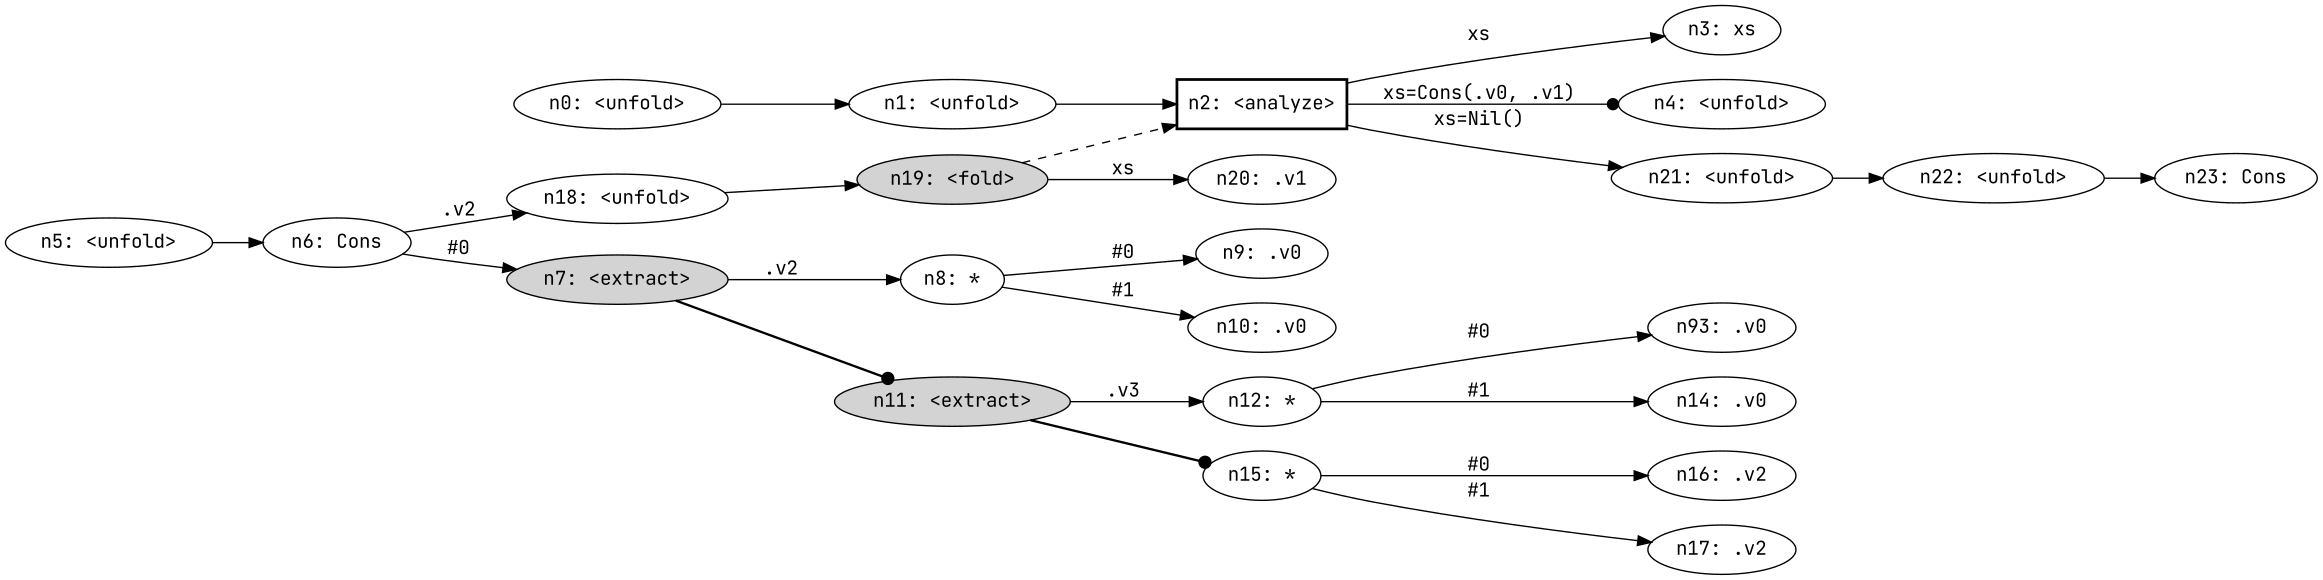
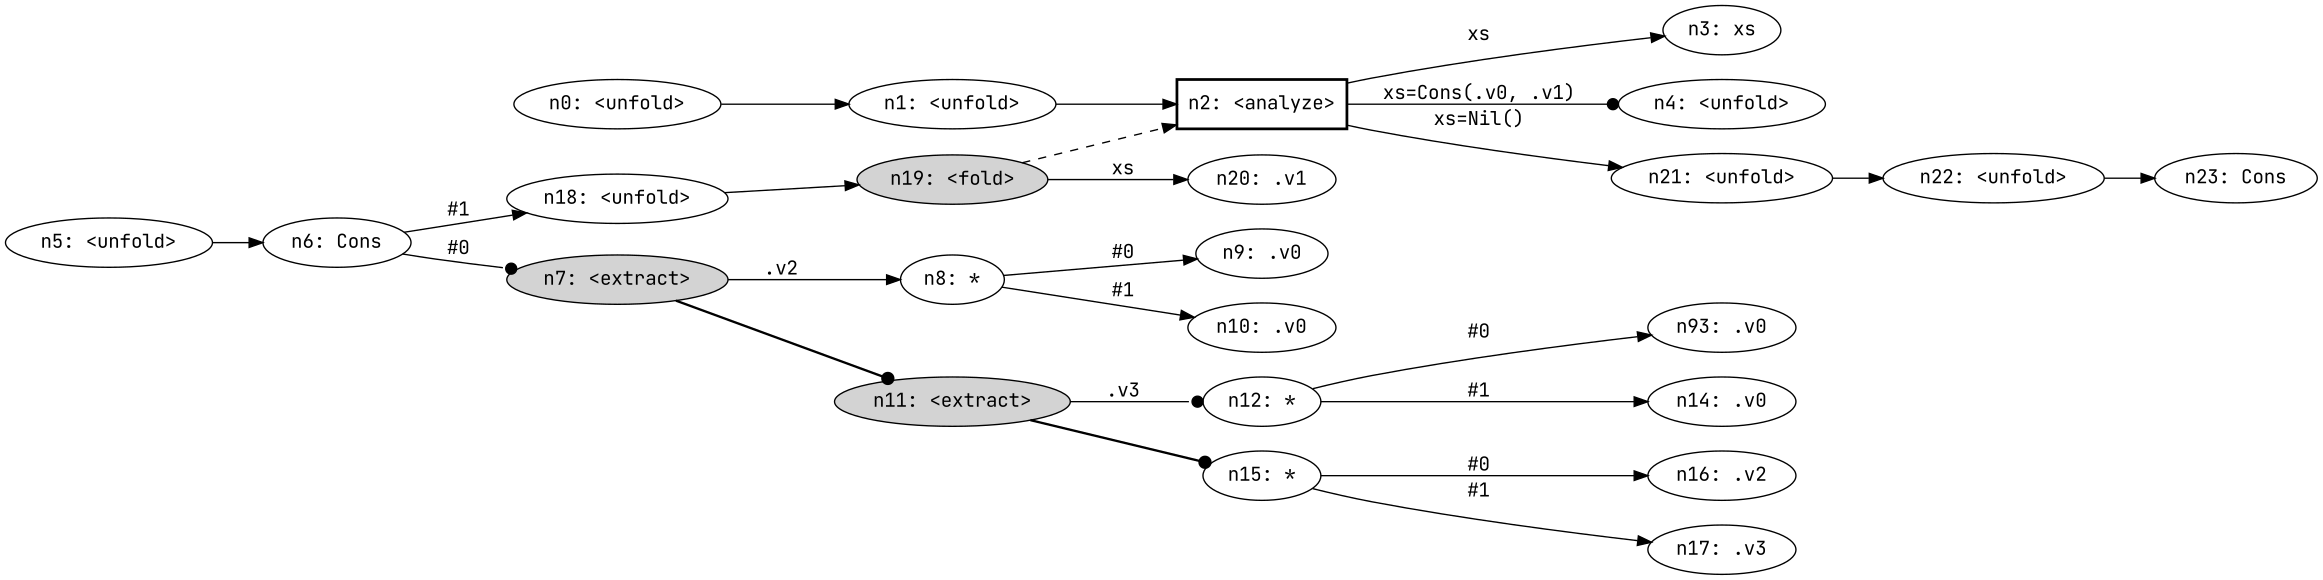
  digraph {
    fontname="JetBrains Mono"
    rankdir=LR
    node [fontname="JetBrains Mono"]
    edge [fontname="JetBrains Mono"]
    n1 [label="n0: <unfold>"]
    n2 [label="n1: <unfold>"]
    n3 [label="n2: <analyze>" shape=box style=bold]
    n4 [label="n3: xs"]
    n5 [label="n4: <unfold>"]
    n6 [label="n21: <unfold>"]
    n7 [label="n22: <unfold>"]
    n8 [label="n5: <unfold>"]
    n9 [label="n6: Cons"]
    n10 [label="n7: <extract>" style=filled]
    n11 [label="n18: <unfold>"]
    n12 [label="n8: *"]
    n13 [label="n11: <extract>" style=filled]
    n14 [label="n19: <fold>" style=filled]
    n15 [label="n9: .v0"]
    n16 [label="n10: .v0"]
    n17 [label="n12: *"]
    n18 [label="n15: *"]
    n19 [label="n93: .v0"]
    n20 [label="n14: .v0"]
    n21 [label="n16: .v2"]
-   n22 [label="n17: .v2"]
+   n22 [label="n17: .v3"]
    n23 [label="n20: .v1"]
    n24 [label="n23: Cons"]
    n1 -> n2
    n2 -> n3
    n3 -> n4 [label=" xs "]
    n3 -> n5 [arrowhead=dot label=" xs=Cons(.v0, .v1) "]
    n3 -> n6 [label=" xs=Nil() "]
    n6 -> n7
    n7 -> n24
    n8 -> n9
-   n9 -> n10 [label=" #0 "]
-   n9 -> n11 [label=" .v2 "]
+   n9 -> n10 [label=" #0 " arrowhead=dot]
+   n9 -> n11 [label=" #1 "]
    n10 -> n12 [label=" .v2 "]
    n10 -> n13 [arrowhead=dot penwidth=1.7]
    n11 -> n14
    n12 -> n15 [label=" #0 "]
    n12 -> n16 [label=" #1 "]
-   n13 -> n17 [label=" .v3 "]
+   n13 -> n17 [label=" .v3 " arrowhead=dot]
    n13 -> n18 [arrowhead=dot penwidth=1.7]
    n14 -> n3 [style=dashed]
    n14 -> n23 [label=" xs "]
    n17 -> n19 [label=" #0 "]
    n17 -> n20 [label=" #1 "]
    n18 -> n21 [label=" #0 "]
    n18 -> n22 [label=" #1 "]
  }
